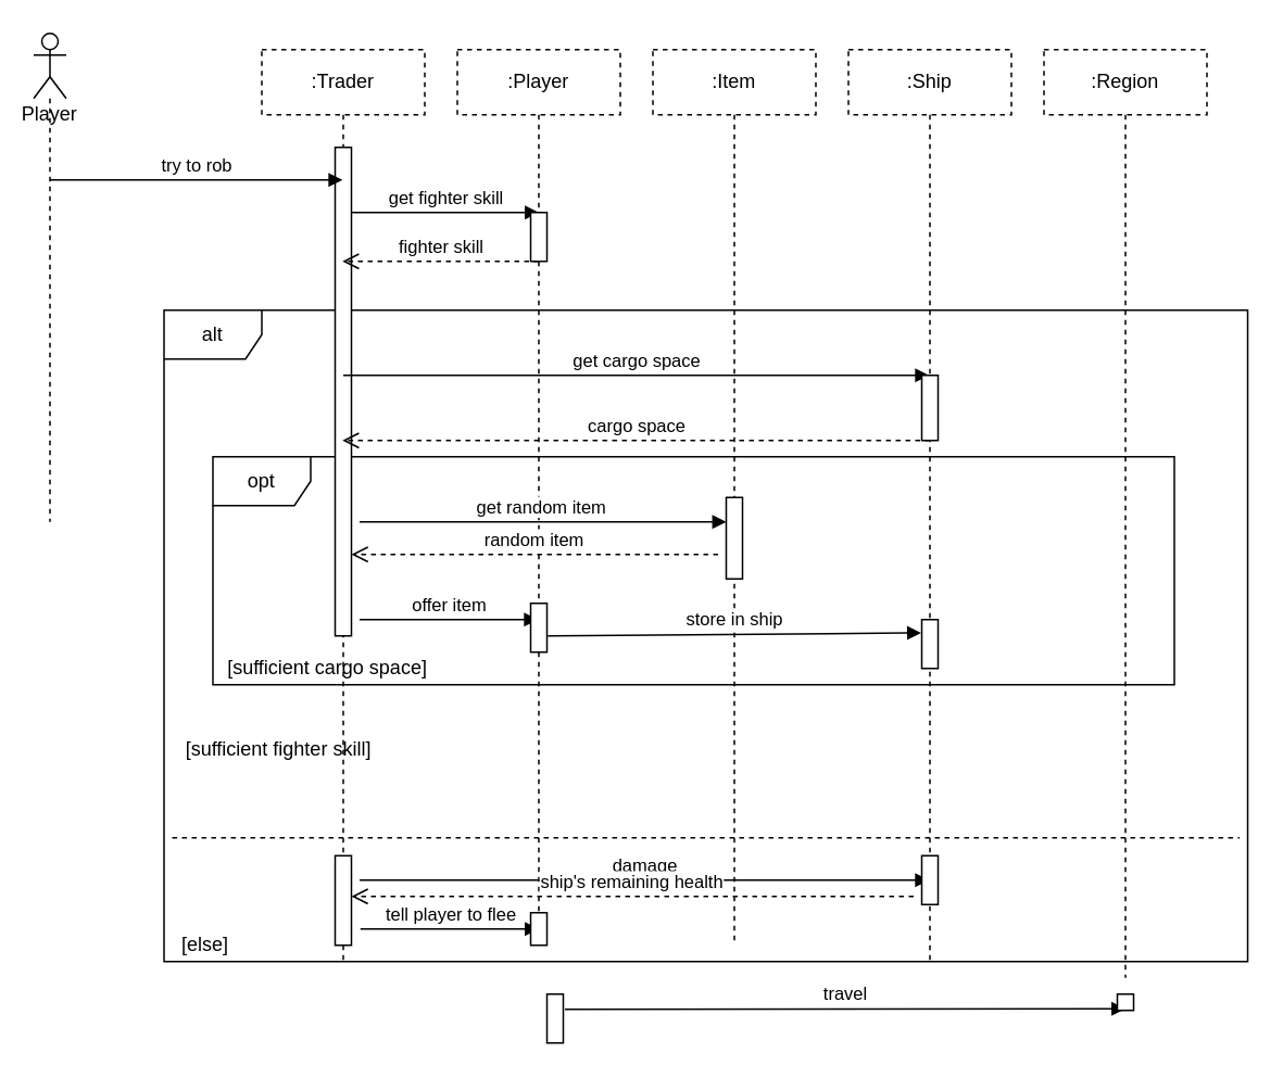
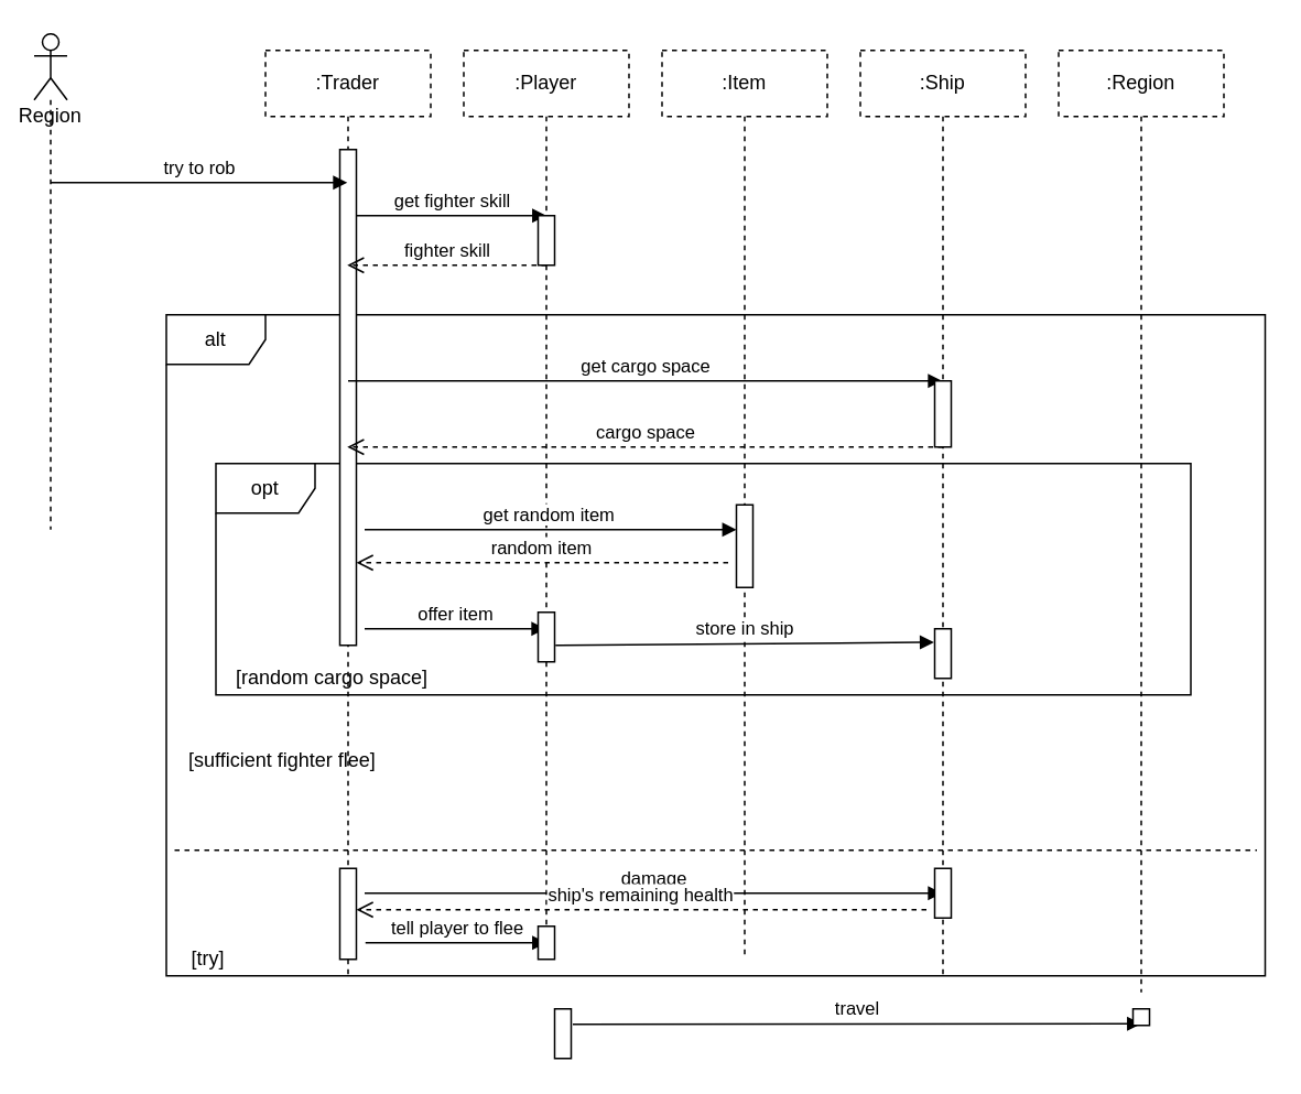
  <mxCell id="0" />
  <mxCell id="1" parent="0" />
  <mxCell id="2" value="opt" style="shape=umlFrame;whiteSpace=wrap;html=1;" vertex="1" parent="1"><mxGeometry x="130" y="280" width="590" height="140" as="geometry" /></mxCell>
  <mxCell id="3" value="alt" style="shape=umlFrame;whiteSpace=wrap;html=1;" vertex="1" parent="1"><mxGeometry x="100" y="190" width="665" height="400" as="geometry" /></mxCell>
  <mxCell id="4" value=":Trader" style="shape=umlLifeline;perimeter=lifelinePerimeter;whiteSpace=wrap;html=1;container=1;collapsible=0;recursiveResize=0;outlineConnect=0;dashed=1;" vertex="1" parent="1"><mxGeometry x="160" y="30" width="100" height="560" as="geometry" /></mxCell>
  <mxCell id="5" value="" style="html=1;points=[];perimeter=orthogonalPerimeter;" vertex="1" parent="4"><mxGeometry x="45" y="60" width="10" height="300" as="geometry" /></mxCell>
  <mxCell id="6" value="offer item" style="html=1;verticalAlign=bottom;endArrow=block;" edge="1" parent="4" target="9"><mxGeometry width="80" relative="1" as="geometry"><mxPoint x="60" y="350" as="sourcePoint" /><mxPoint x="140" y="350" as="targetPoint" /></mxGeometry></mxCell>
  <mxCell id="7" value="" style="html=1;points=[];perimeter=orthogonalPerimeter;" vertex="1" parent="4"><mxGeometry x="45" y="495" width="10" height="55" as="geometry" /></mxCell>
  <mxCell id="8" value="damage" style="html=1;verticalAlign=bottom;endArrow=block;" edge="1" parent="4" target="14"><mxGeometry width="80" relative="1" as="geometry"><mxPoint x="60" y="510" as="sourcePoint" /><mxPoint x="140" y="510" as="targetPoint" /></mxGeometry></mxCell>
  <mxCell id="9" value=":Player" style="shape=umlLifeline;perimeter=lifelinePerimeter;whiteSpace=wrap;html=1;container=1;collapsible=0;recursiveResize=0;outlineConnect=0;dashed=1;" vertex="1" parent="1"><mxGeometry x="280" y="30" width="100" height="550" as="geometry" /></mxCell>
  <mxCell id="10" value="" style="html=1;points=[];perimeter=orthogonalPerimeter;" vertex="1" parent="9"><mxGeometry x="45" y="340" width="10" height="30" as="geometry" /></mxCell>
  <mxCell id="11" value=":Item" style="shape=umlLifeline;perimeter=lifelinePerimeter;whiteSpace=wrap;html=1;container=1;collapsible=0;recursiveResize=0;outlineConnect=0;dashed=1;" vertex="1" parent="1"><mxGeometry x="400" y="30" width="100" height="550" as="geometry" /></mxCell>
  <mxCell id="12" value="cargo space" style="html=1;verticalAlign=bottom;endArrow=open;dashed=1;endSize=8;" edge="1" parent="11" target="4"><mxGeometry relative="1" as="geometry"><mxPoint x="170" y="240" as="sourcePoint" /><mxPoint x="90" y="240" as="targetPoint" /></mxGeometry></mxCell>
  <mxCell id="13" value="ship's remaining health" style="html=1;verticalAlign=bottom;endArrow=open;dashed=1;endSize=8;" edge="1" parent="11" target="7"><mxGeometry relative="1" as="geometry"><mxPoint x="160" y="520" as="sourcePoint" /><mxPoint x="80" y="520" as="targetPoint" /></mxGeometry></mxCell>
  <mxCell id="14" value=":Ship" style="shape=umlLifeline;perimeter=lifelinePerimeter;whiteSpace=wrap;html=1;container=1;collapsible=0;recursiveResize=0;outlineConnect=0;dashed=1;" vertex="1" parent="1"><mxGeometry x="520" y="30" width="100" height="560" as="geometry" /></mxCell>
  <mxCell id="15" value="" style="html=1;points=[];perimeter=orthogonalPerimeter;" vertex="1" parent="14"><mxGeometry x="45" y="350" width="10" height="30" as="geometry" /></mxCell>
  <mxCell id="16" value="" style="html=1;points=[];perimeter=orthogonalPerimeter;" vertex="1" parent="14"><mxGeometry x="45" y="495" width="10" height="30" as="geometry" /></mxCell>
  <mxCell id="17" value=":Region" style="shape=umlLifeline;perimeter=lifelinePerimeter;whiteSpace=wrap;html=1;container=1;collapsible=0;recursiveResize=0;outlineConnect=0;dashed=1;" vertex="1" parent="1"><mxGeometry x="640" y="30" width="100" height="570" as="geometry" /></mxCell>
- <mxCell id="18" value="Player&lt;br&gt;" style="shape=umlLifeline;participant=umlActor;perimeter=lifelinePerimeter;whiteSpace=wrap;html=1;container=1;collapsible=0;recursiveResize=0;verticalAlign=top;spacingTop=36;outlineConnect=0;" vertex="1" parent="1"><mxGeometry x="20" y="20" width="20" height="300" as="geometry" /></mxCell>
+ <mxCell id="18" value="Region&lt;br&gt;" style="shape=umlLifeline;participant=umlActor;perimeter=lifelinePerimeter;whiteSpace=wrap;html=1;container=1;collapsible=0;recursiveResize=0;verticalAlign=top;spacingTop=36;outlineConnect=0;" vertex="1" parent="1"><mxGeometry x="20" y="20" width="20" height="300" as="geometry" /></mxCell>
  <mxCell id="19" value="try to rob" style="html=1;verticalAlign=bottom;endArrow=block;" edge="1" parent="1" target="4"><mxGeometry width="80" relative="1" as="geometry"><mxPoint x="30" y="110" as="sourcePoint" /><mxPoint x="110" y="110" as="targetPoint" /></mxGeometry></mxCell>
  <mxCell id="20" value="get fighter skill" style="html=1;verticalAlign=bottom;endArrow=block;" edge="1" parent="1" source="5"><mxGeometry width="80" relative="1" as="geometry"><mxPoint x="210" y="130" as="sourcePoint" /><mxPoint x="330" y="130" as="targetPoint" /></mxGeometry></mxCell>
  <mxCell id="21" value="fighter skill" style="html=1;verticalAlign=bottom;endArrow=open;dashed=1;endSize=8;" edge="1" parent="1" target="4"><mxGeometry relative="1" as="geometry"><mxPoint x="330" y="160" as="sourcePoint" /><mxPoint x="250" y="160" as="targetPoint" /></mxGeometry></mxCell>
  <mxCell id="22" value="get cargo space" style="html=1;verticalAlign=bottom;endArrow=block;" edge="1" parent="1" target="14"><mxGeometry width="80" relative="1" as="geometry"><mxPoint x="210" y="230" as="sourcePoint" /><mxPoint x="290" y="230" as="targetPoint" /></mxGeometry></mxCell>
  <mxCell id="23" value="" style="html=1;points=[];perimeter=orthogonalPerimeter;" vertex="1" parent="1"><mxGeometry x="325" y="130" width="10" height="30" as="geometry" /></mxCell>
  <mxCell id="24" value="" style="html=1;points=[];perimeter=orthogonalPerimeter;" vertex="1" parent="1"><mxGeometry x="445" y="305" width="10" height="50" as="geometry" /></mxCell>
  <mxCell id="25" value="" style="html=1;points=[];perimeter=orthogonalPerimeter;" vertex="1" parent="1"><mxGeometry x="565" y="230" width="10" height="40" as="geometry" /></mxCell>
- <mxCell id="26" value="[sufficient cargo space]" style="text;html=1;align=center;verticalAlign=middle;resizable=0;points=[];autosize=1;" vertex="1" parent="1"><mxGeometry x="130" y="400" width="140" height="20" as="geometry" /></mxCell>
- <mxCell id="27" value="[sufficient fighter skill]" style="text;html=1;align=center;verticalAlign=middle;resizable=0;points=[];autosize=1;" vertex="1" parent="1"><mxGeometry x="105" y="450" width="130" height="20" as="geometry" /></mxCell>
+ <mxCell id="26" value="[random cargo space]" style="text;html=1;align=center;verticalAlign=middle;resizable=0;points=[];autosize=1;" vertex="1" parent="1"><mxGeometry x="130" y="400" width="140" height="20" as="geometry" /></mxCell>
+ <mxCell id="27" value="[sufficient fighter flee]" style="text;html=1;align=center;verticalAlign=middle;resizable=0;points=[];autosize=1;" vertex="1" parent="1"><mxGeometry x="105" y="450" width="130" height="20" as="geometry" /></mxCell>
  <mxCell id="28" value="get random item&amp;nbsp;" style="html=1;verticalAlign=bottom;endArrow=block;" edge="1" parent="1" target="24"><mxGeometry width="80" relative="1" as="geometry"><mxPoint x="220" y="320" as="sourcePoint" /><mxPoint x="300" y="330" as="targetPoint" /><Array as="points"><mxPoint x="420" y="320" /></Array></mxGeometry></mxCell>
  <mxCell id="29" value="random item" style="html=1;verticalAlign=bottom;endArrow=open;dashed=1;endSize=8;" edge="1" parent="1" target="5"><mxGeometry relative="1" as="geometry"><mxPoint x="440" y="340" as="sourcePoint" /><mxPoint x="360" y="340" as="targetPoint" /></mxGeometry></mxCell>
  <mxCell id="30" value="store in ship" style="html=1;verticalAlign=bottom;endArrow=block;entryX=-0.043;entryY=0.271;entryDx=0;entryDy=0;entryPerimeter=0;" edge="1" parent="1" target="15"><mxGeometry width="80" relative="1" as="geometry"><mxPoint x="335.5" y="390" as="sourcePoint" /><mxPoint x="445" y="390" as="targetPoint" /></mxGeometry></mxCell>
  <mxCell id="31" value="travel" style="html=1;verticalAlign=bottom;endArrow=block;exitX=1.1;exitY=0.31;exitDx=0;exitDy=0;exitPerimeter=0;" edge="1" parent="1" source="32"><mxGeometry width="80" relative="1" as="geometry"><mxPoint x="340" y="510" as="sourcePoint" /><mxPoint x="690" y="619" as="targetPoint" /></mxGeometry></mxCell>
  <mxCell id="32" value="" style="html=1;points=[];perimeter=orthogonalPerimeter;" vertex="1" parent="1"><mxGeometry x="335" y="610" width="10" height="30" as="geometry" /></mxCell>
  <mxCell id="33" value="" style="html=1;points=[];perimeter=orthogonalPerimeter;" vertex="1" parent="1"><mxGeometry x="685" y="610" width="10" height="10" as="geometry" /></mxCell>
  <mxCell id="34" value="" style="line;strokeWidth=1;fillColor=none;align=left;verticalAlign=middle;spacingTop=-1;spacingLeft=3;spacingRight=3;rotatable=0;labelPosition=right;points=[];portConstraint=eastwest;dashed=1;" vertex="1" parent="1"><mxGeometry x="105" y="510" width="655" height="8" as="geometry" /></mxCell>
  <mxCell id="35" value="tell player to flee" style="html=1;verticalAlign=bottom;endArrow=block;" edge="1" parent="1"><mxGeometry width="80" relative="1" as="geometry"><mxPoint x="220.5" y="570" as="sourcePoint" /><mxPoint x="330" y="570" as="targetPoint" /></mxGeometry></mxCell>
  <mxCell id="36" value="" style="html=1;points=[];perimeter=orthogonalPerimeter;" vertex="1" parent="1"><mxGeometry x="325" y="560" width="10" height="20" as="geometry" /></mxCell>
- <mxCell id="37" value="[else]" style="text;html=1;align=center;verticalAlign=middle;resizable=0;points=[];autosize=1;" vertex="1" parent="1"><mxGeometry x="105" y="570" width="40" height="20" as="geometry" /></mxCell>
+ <mxCell id="37" value="[try]" style="text;html=1;align=center;verticalAlign=middle;resizable=0;points=[];autosize=1;" vertex="1" parent="1"><mxGeometry x="105" y="570" width="40" height="20" as="geometry" /></mxCell>
